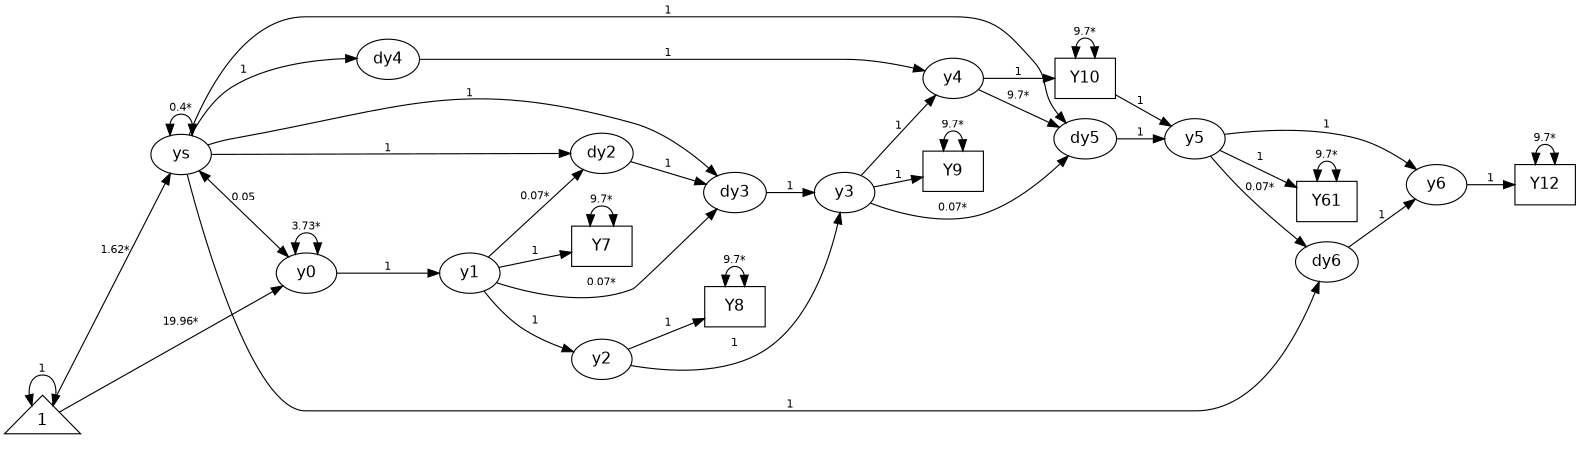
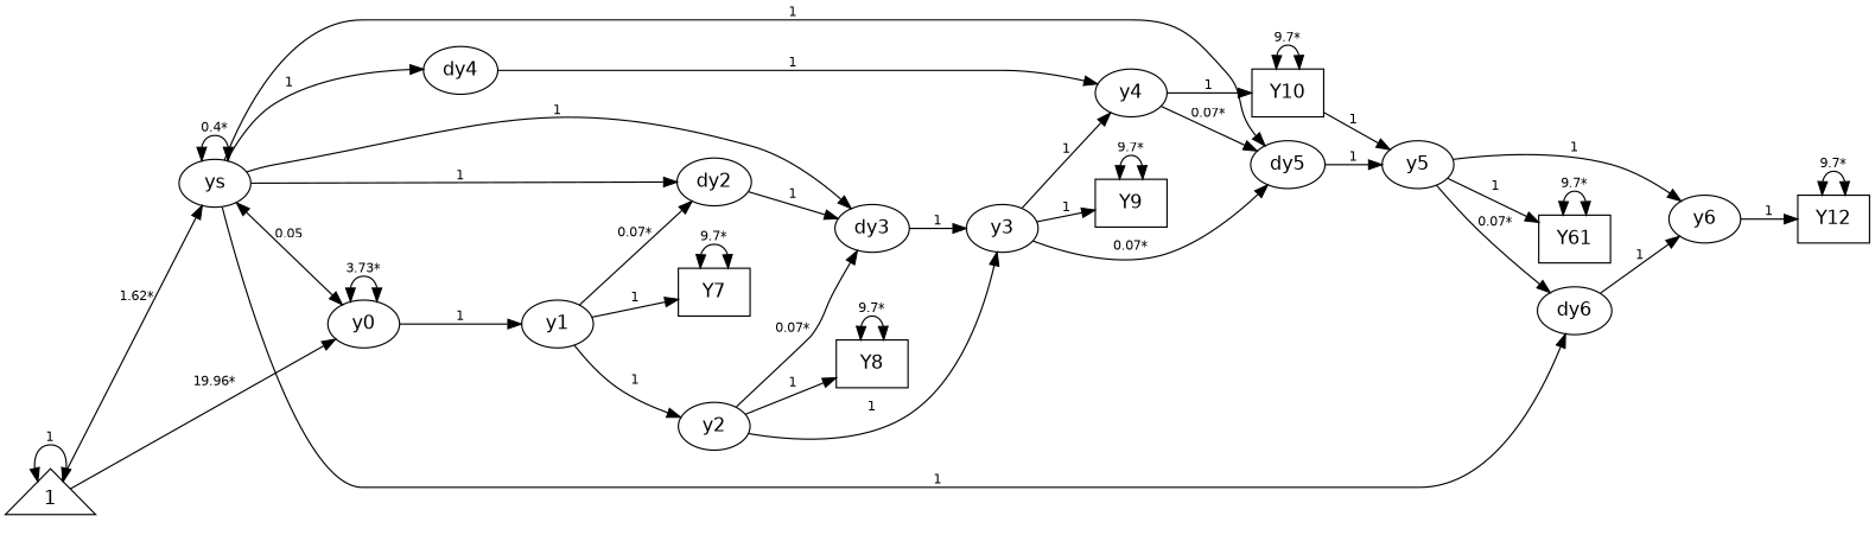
  digraph {
    rankdir=LR
    node [fontname=Helvetica fontsize=14 shape=ellipse]
    edge [fontname=Helvetica fontsize=10]
    y0
    y1
    dy2
    y2
    Y7 [shape=box]
    dy3
    y3
    Y8 [shape=box]
    y4
    dy5
    Y9 [shape=box]
    dy4
    Y10 [shape=box]
    y5
    dy6
    y6
    n17 [label=Y61 shape=box]
    Y12 [shape=box]
    ys
    1 [shape=triangle]
    y0 -> y0 [dir=both label="3.73*"]
    y0 -> y1 [label=1]
    y1 -> dy2 [label="0.07*"]
    y1 -> y2 [label=1]
    y1 -> Y7 [label=1]
    dy2 -> dy3 [label=1]
-   y1 -> dy3 [label="0.07*"]
+   y2 -> dy3 [label="0.07*"]
    y2 -> y3 [label=1]
    y2 -> Y8 [label=1]
    Y7 -> Y7 [dir=both label="9.7*"]
    dy3 -> y3 [label=1]
    y3 -> y4 [label=1]
    y3 -> dy5 [label="0.07*"]
    y3 -> Y9 [label=1]
    Y8 -> Y8 [dir=both label="9.7*"]
-   y4 -> dy5 [label="9.7*"]
+   y4 -> dy5 [label="0.07*"]
    y4 -> Y10 [label=1]
    dy5 -> y5 [label=1]
    Y9 -> Y9 [dir=both label="9.7*"]
    dy4 -> y4 [label=1]
    Y10 -> Y10 [dir=both label="9.7*"]
    Y10 -> y5 [label=1]
    y5 -> dy6 [label="0.07*"]
    y5 -> y6 [label=1]
    y5 -> n17 [label=1]
    dy6 -> y6 [label=1]
    y6 -> Y12 [label=1]
    n17 -> n17 [dir=both label="9.7*"]
    Y12 -> Y12 [dir=both label="9.7*"]
    ys -> y0 [dir=both label=0.05]
    ys -> dy2 [label=1]
    ys -> dy3 [label=1]
    ys -> dy5 [label=1]
    ys -> dy4 [label=1]
    ys -> dy6 [label=1]
    ys -> ys [dir=both label="0.4*"]
    1 -> y0 [label="19.96*"]
    1 -> ys [label="1.62*"]
    1 -> 1 [dir=both label=1]
  }
